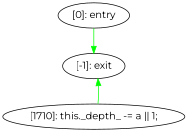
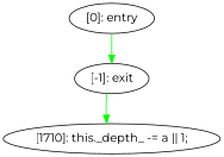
  digraph {
    fontname=Montserrat
    node [fontname=Montserrat]
    edge [color=green fontname=Montserrat]
    n1 [label="[-1]: exit"]
    n2 [label="[0]: entry"]
    n3 [label="[1710]: this._depth_ -= a || 1;\n"]
    n2 -> n1
-   n3 -> n1
+   n1 -> n3
  }
